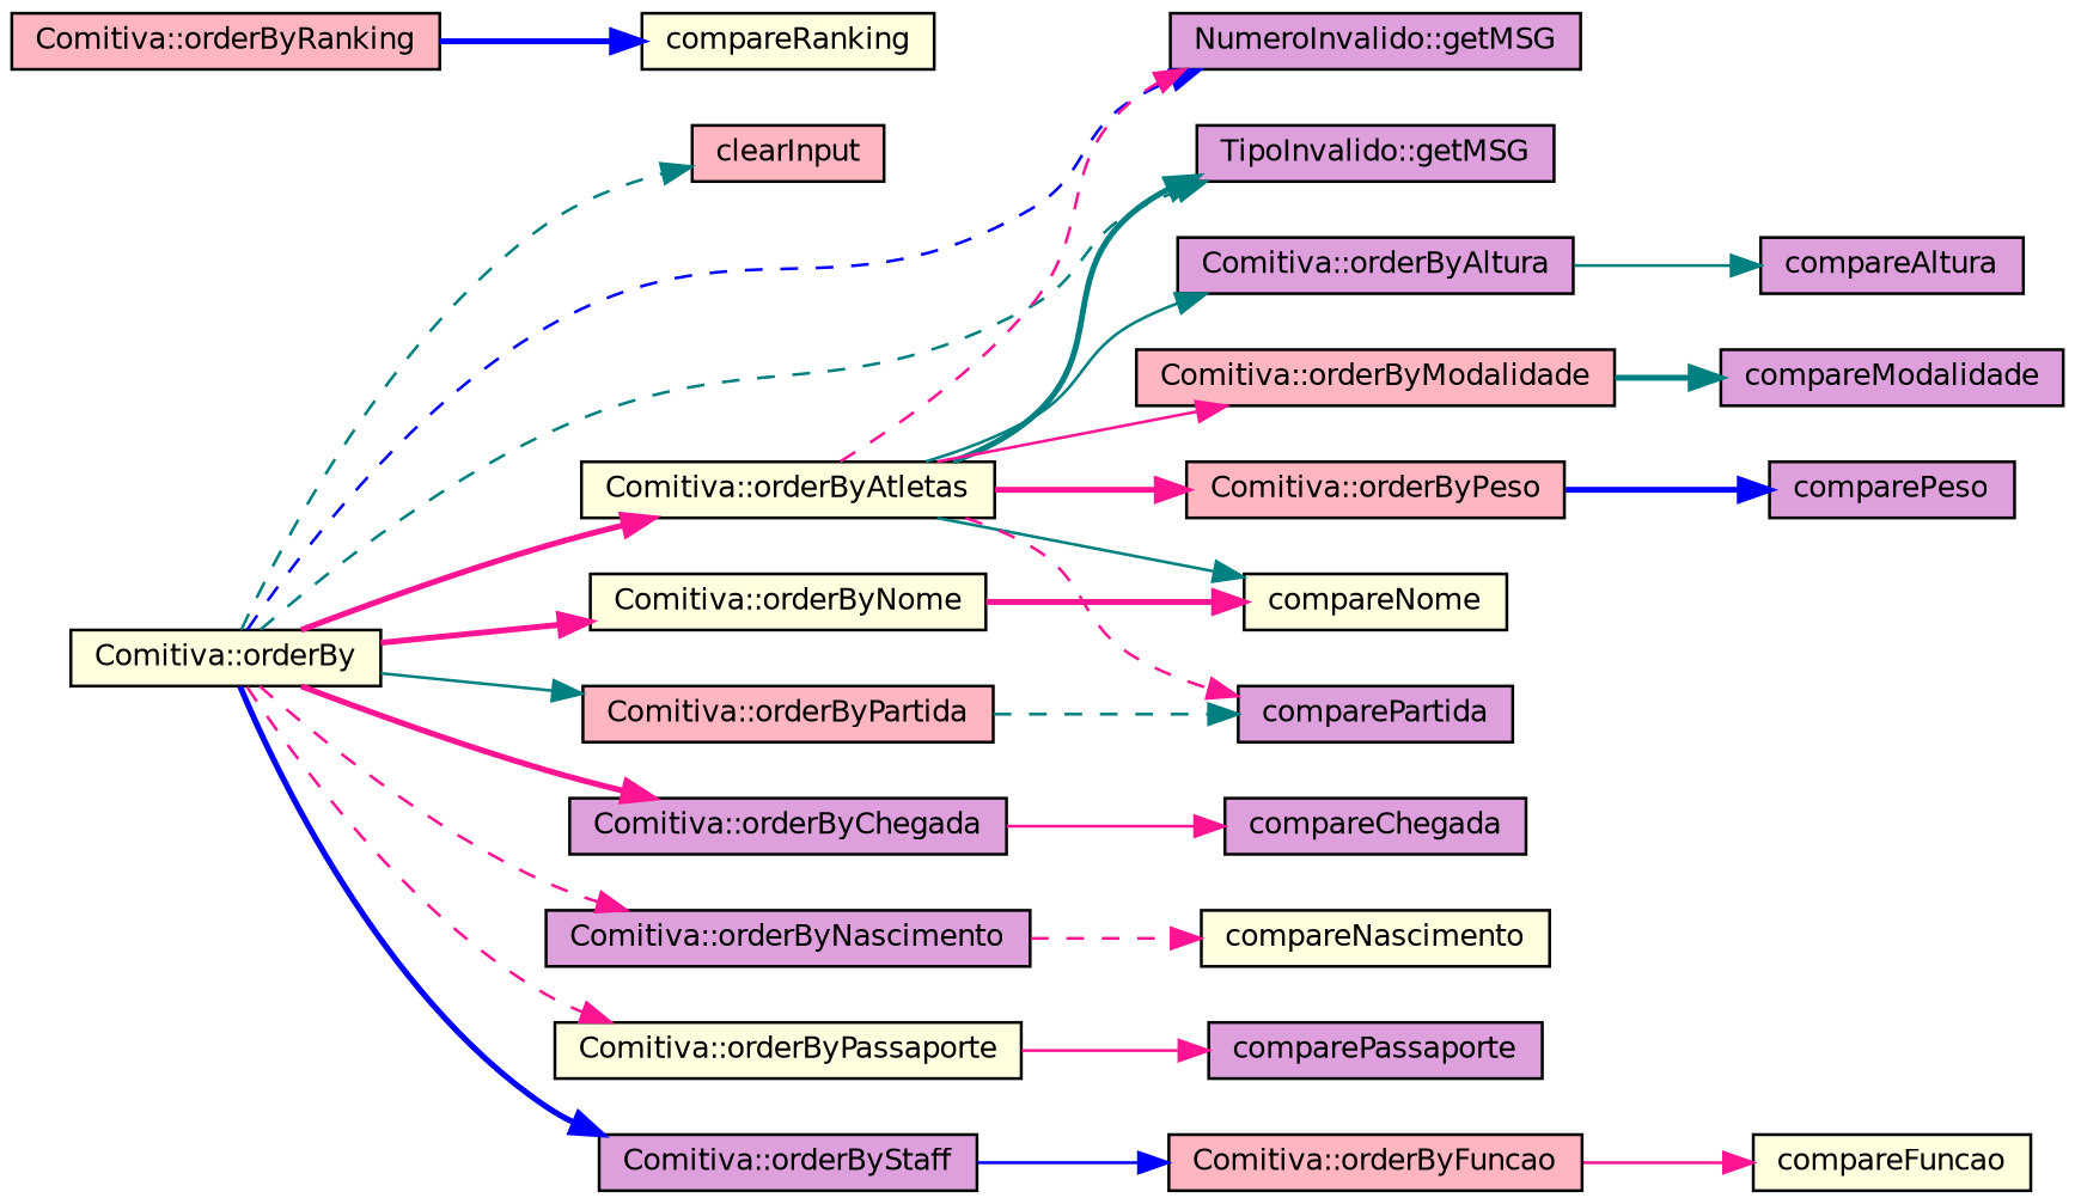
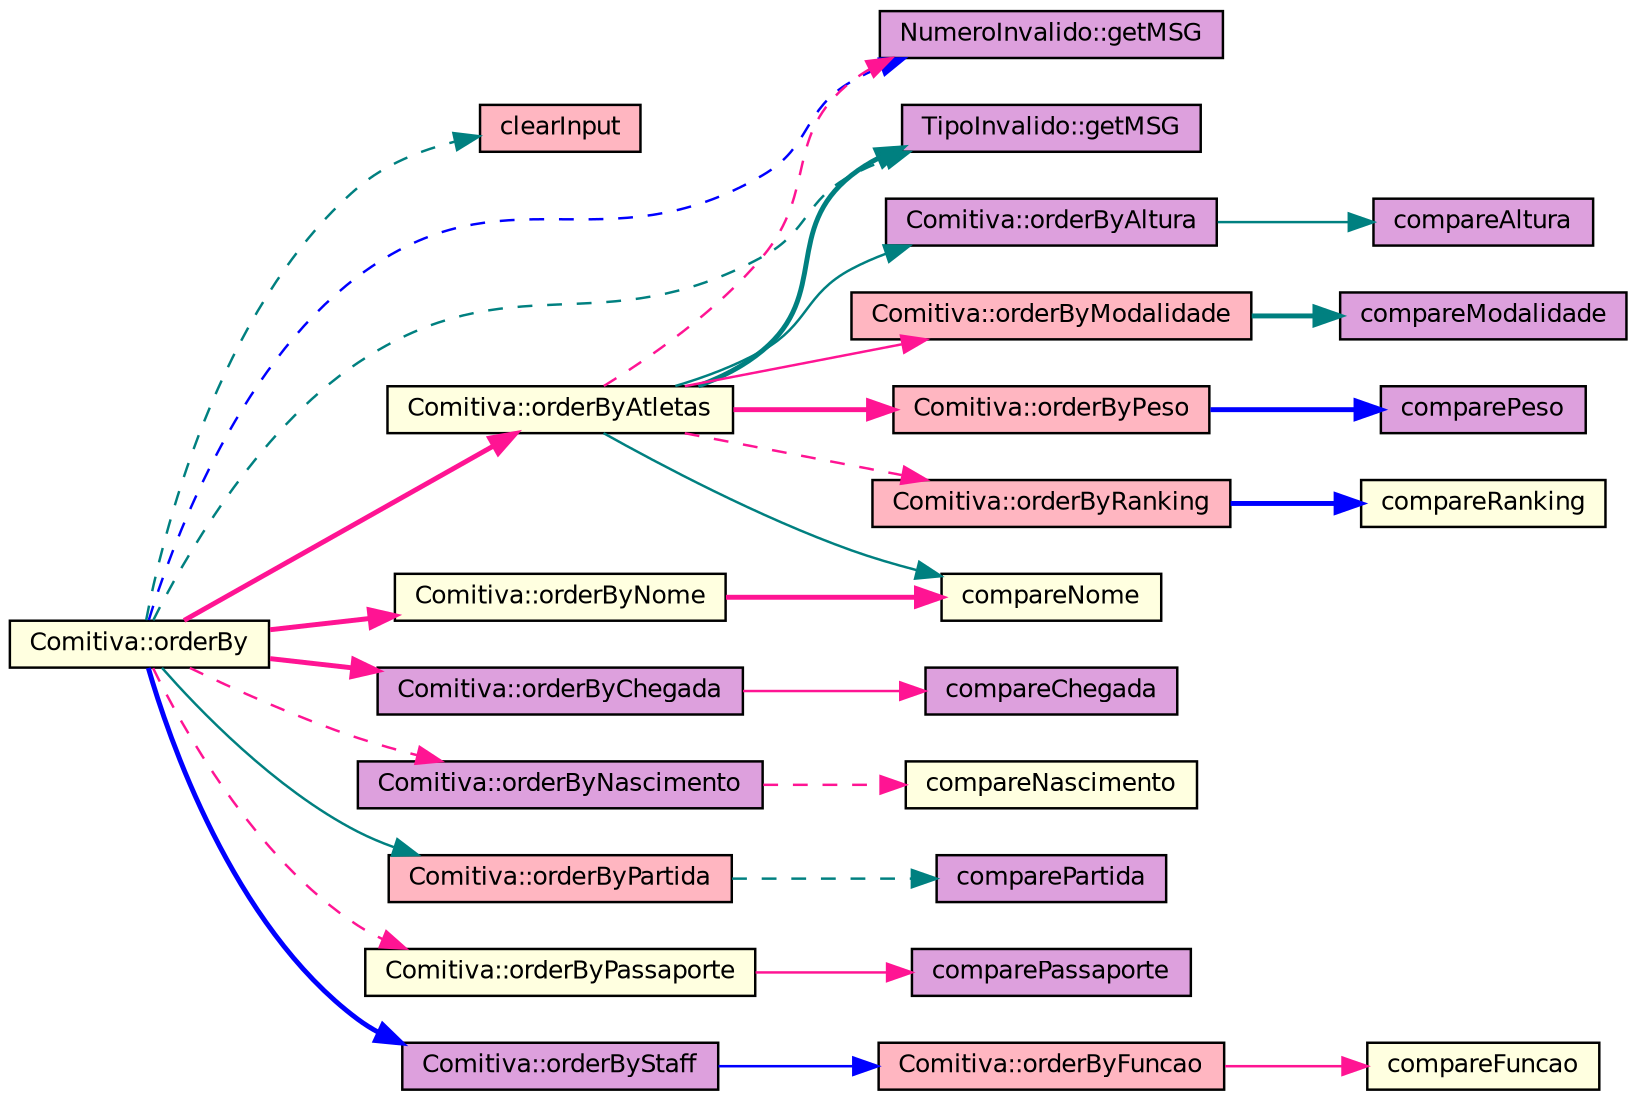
  digraph {
    rankdir=LR
    node [color=black fillcolor=plum fontname=Helvetica fontsize=10 shape=record style=filled]
    edge [color=deeppink fontname=Helvetica fontsize=10 labelfontname=Helvetica labelfontsize=10 style=bold]
    n1 [fillcolor=lightyellow fontcolor=black height=0.2 label="Comitiva::orderBy" width=0.4]
    n2 [fillcolor=lightpink height=0.2 label=clearInput width=0.4]
    n3 [height=0.2 label="NumeroInvalido::getMSG" width=0.4]
    n4 [height=0.2 label="TipoInvalido::getMSG" width=0.4]
    n5 [fillcolor=lightyellow height=0.2 label="Comitiva::orderByAtletas" width=0.4]
    n6 [height=0.2 label="Comitiva::orderByChegada" width=0.4]
    n7 [height=0.2 label="Comitiva::orderByNascimento" width=0.4]
    n8 [fillcolor=lightyellow height=0.2 label="Comitiva::orderByNome" width=0.4]
    n9 [fillcolor=lightpink height=0.2 label="Comitiva::orderByPartida" width=0.4]
    n10 [fillcolor=lightyellow height=0.2 label="Comitiva::orderByPassaporte" width=0.4]
    n11 [height=0.2 label="Comitiva::orderByStaff" width=0.4]
    n12 [fillcolor=lightyellow height=0.2 label=compareNome width=0.4]
    n13 [height=0.2 label="Comitiva::orderByAltura" width=0.4]
    n14 [fillcolor=lightpink height=0.2 label="Comitiva::orderByModalidade" width=0.4]
    n15 [fillcolor=lightpink height=0.2 label="Comitiva::orderByPeso" width=0.4]
    n16 [fillcolor=lightpink height=0.2 label="Comitiva::orderByRanking" width=0.4]
    n17 [height=0.2 label=compareChegada width=0.4]
    n18 [fillcolor=lightyellow height=0.2 label=compareNascimento width=0.4]
    n19 [height=0.2 label=comparePartida width=0.4]
    n20 [height=0.2 label=comparePassaporte width=0.4]
    n21 [fillcolor=lightpink height=0.2 label="Comitiva::orderByFuncao" width=0.4]
    n22 [height=0.2 label=compareAltura width=0.4]
    n23 [height=0.2 label=compareModalidade width=0.4]
    n24 [height=0.2 label=comparePeso width=0.4]
    n25 [fillcolor=lightyellow height=0.2 label=compareRanking width=0.4]
    n26 [fillcolor=lightyellow height=0.2 label=compareFuncao width=0.4]
    n1 -> n2 [color=teal style=dashed]
    n1 -> n3 [color=blue style=dashed]
    n1 -> n4 [color=teal style=dashed]
    n1 -> n5
    n1 -> n6
    n1 -> n7 [style=dashed]
    n1 -> n8
    n1 -> n9 [color=teal style=solid]
    n1 -> n10 [style=dashed]
    n1 -> n11 [color=blue]
    n5 -> n3 [style=dashed]
    n5 -> n4 [color=teal]
    n5 -> n12 [color=teal style=solid]
    n5 -> n13 [color=teal style=solid]
    n5 -> n14 [style=solid]
    n5 -> n15
-   n5 -> n19 [style=dashed]
+   n5 -> n16 [style=dashed]
    n6 -> n17 [style=solid]
    n7 -> n18 [style=dashed]
    n8 -> n12
    n9 -> n19 [color=teal style=dashed]
    n10 -> n20 [style=solid]
    n11 -> n21 [color=blue style=solid]
    n13 -> n22 [color=teal style=solid]
    n14 -> n23 [color=teal]
    n15 -> n24 [color=blue]
    n16 -> n25 [color=blue]
    n21 -> n26 [style=solid]
  }
